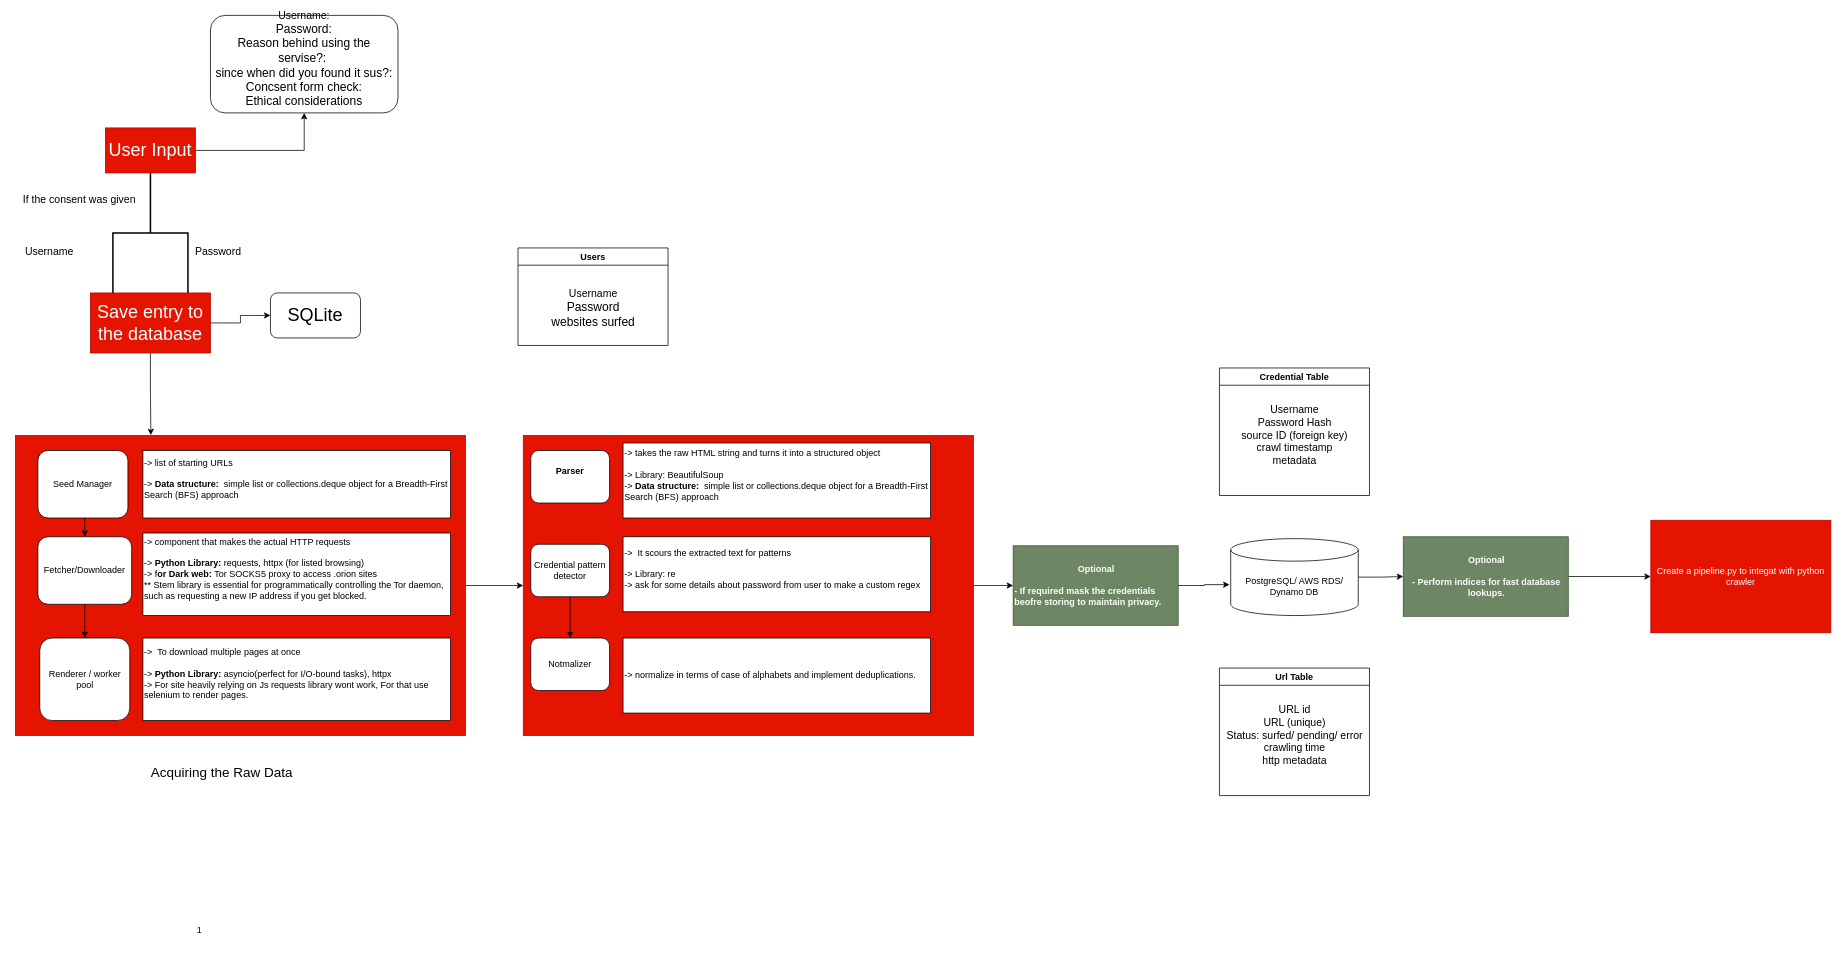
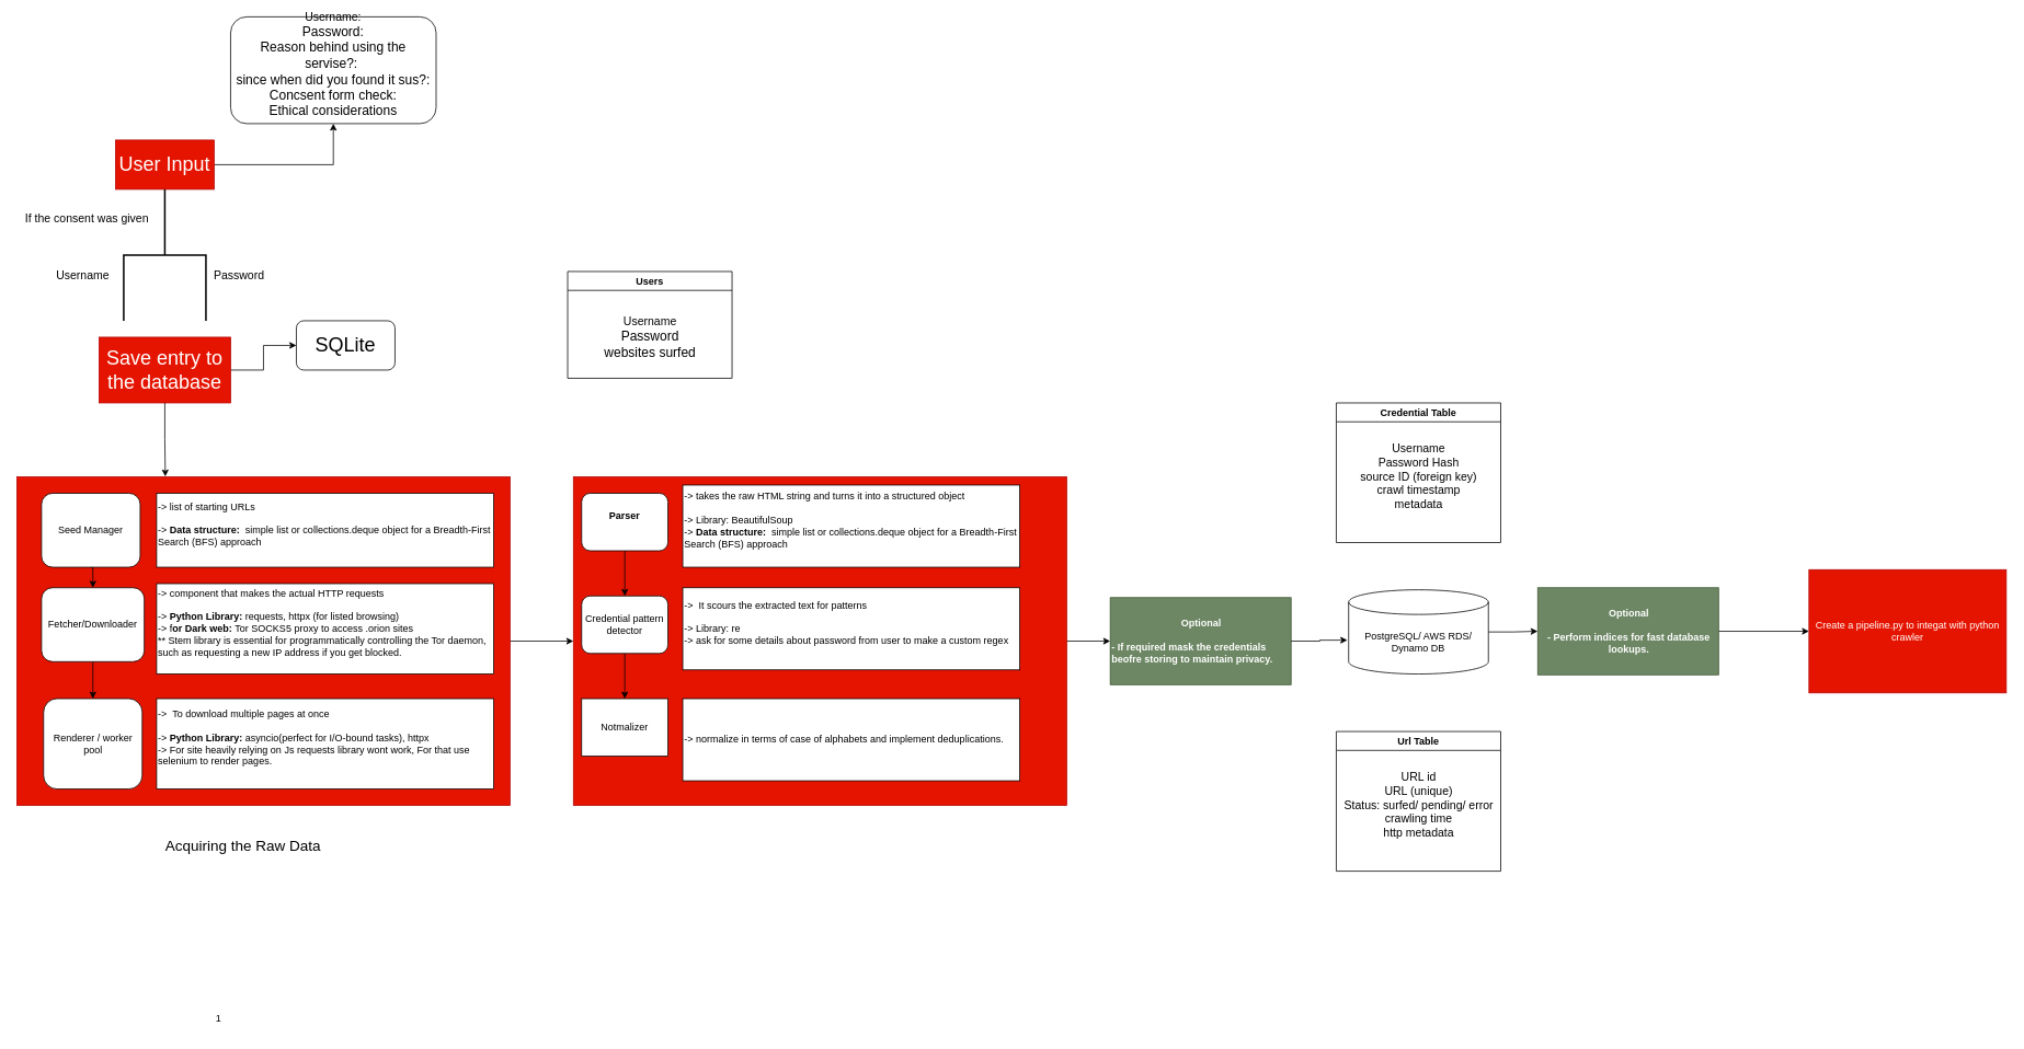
  <mxCell id="0" />
  <mxCell id="1" parent="0" />
  <mxCell id="2" style="edgeStyle=orthogonalEdgeStyle;rounded=0;orthogonalLoop=1;jettySize=auto;html=1;entryX=0.5;entryY=1;entryDx=0;entryDy=0;" parent="1" source="3" target="9" edge="1"><mxGeometry relative="1" as="geometry" /></mxCell>
  <mxCell id="3" value="&lt;font style=&quot;font-size: 24px;&quot;&gt;User Input&lt;/font&gt;" style="rounded=0;whiteSpace=wrap;html=1;fillColor=#e51400;fontColor=#ffffff;strokeColor=#B20000;" parent="1" vertex="1"><mxGeometry x="140" y="170" width="120" height="60" as="geometry" /></mxCell>
  <mxCell id="4" style="edgeStyle=orthogonalEdgeStyle;rounded=0;orthogonalLoop=1;jettySize=auto;html=1;exitX=1;exitY=0.5;exitDx=0;exitDy=0;entryX=0;entryY=0.5;entryDx=0;entryDy=0;" parent="1" source="5" target="11" edge="1"><mxGeometry relative="1" as="geometry" /></mxCell>
- <mxCell id="5" value="&lt;font style=&quot;font-size: 24px;&quot;&gt;Save entry to the database&lt;/font&gt;" style="rounded=0;whiteSpace=wrap;html=1;fillColor=#e51400;fontColor=#ffffff;strokeColor=#B20000;" parent="1" vertex="1"><mxGeometry x="120" y="390" width="160" height="80" as="geometry" /></mxCell>
+ <mxCell id="5" value="&lt;font style=&quot;font-size: 24px;&quot;&gt;Save entry to the database&lt;/font&gt;" style="rounded=0;whiteSpace=wrap;html=1;fillColor=#e51400;fontColor=#ffffff;strokeColor=#B20000;" parent="1" vertex="1"><mxGeometry x="120" y="410" width="160" height="80" as="geometry" /></mxCell>
  <mxCell id="6" value="" style="strokeWidth=2;html=1;shape=mxgraph.flowchart.annotation_2;align=left;labelPosition=right;pointerEvents=1;direction=south;" parent="1" vertex="1"><mxGeometry x="150" y="230" width="100" height="160" as="geometry" /></mxCell>
- <mxCell id="7" value="&lt;font style=&quot;font-size: 14px;&quot;&gt;Username&lt;/font&gt;" style="text;html=1;align=center;verticalAlign=middle;resizable=0;points=[];autosize=1;strokeColor=none;fillColor=none;" parent="1" vertex="1"><mxGeometry x="20" y="320" width="90" height="30" as="geometry" /></mxCell>
+ <mxCell id="7" value="&lt;font style=&quot;font-size: 14px;&quot;&gt;Username&lt;/font&gt;" style="text;html=1;align=center;verticalAlign=middle;resizable=0;points=[];autosize=1;strokeColor=none;fillColor=none;" parent="1" vertex="1"><mxGeometry x="55" y="320" width="90" height="30" as="geometry" /></mxCell>
  <mxCell id="8" value="&lt;font style=&quot;font-size: 14px;&quot;&gt;Password&lt;/font&gt;" style="text;html=1;align=center;verticalAlign=middle;resizable=0;points=[];autosize=1;strokeColor=none;fillColor=none;" parent="1" vertex="1"><mxGeometry x="250" y="320" width="80" height="30" as="geometry" /></mxCell>
  <mxCell id="9" value="&lt;font style=&quot;font-size: 14px;&quot;&gt;Username:&lt;/font&gt;&lt;div&gt;&lt;font size=&quot;3&quot;&gt;Password:&lt;/font&gt;&lt;/div&gt;&lt;div&gt;&lt;font size=&quot;3&quot;&gt;Reason behind using the servise?:&lt;span style=&quot;background-color: transparent; color: light-dark(rgb(0, 0, 0), rgb(255, 255, 255));&quot;&gt;&amp;nbsp;&lt;/span&gt;&lt;/font&gt;&lt;/div&gt;&lt;div&gt;&lt;font size=&quot;3&quot;&gt;since when did you found it sus?:&lt;br&gt;Concsent form check:&lt;/font&gt;&lt;/div&gt;&lt;div&gt;&lt;font size=&quot;3&quot;&gt;Ethical considerations&lt;/font&gt;&lt;/div&gt;&lt;div&gt;&lt;br&gt;&lt;/div&gt;" style="rounded=1;whiteSpace=wrap;html=1;" parent="1" vertex="1"><mxGeometry x="280" y="20" width="250" height="130" as="geometry" /></mxCell>
  <mxCell id="10" value="&lt;font style=&quot;font-size: 14px;&quot;&gt;If the consent was given&lt;/font&gt;" style="text;html=1;align=center;verticalAlign=middle;resizable=0;points=[];autosize=1;strokeColor=none;fillColor=none;" parent="1" vertex="1"><mxGeometry x="20" y="250" width="170" height="30" as="geometry" /></mxCell>
  <mxCell id="11" value="&lt;font style=&quot;font-size: 24px;&quot;&gt;SQLite&lt;/font&gt;" style="rounded=1;whiteSpace=wrap;html=1;" parent="1" vertex="1"><mxGeometry x="360" y="390" width="120" height="60" as="geometry" /></mxCell>
  <mxCell id="12" value="Users" style="swimlane;startSize=23;" parent="1" vertex="1"><mxGeometry x="690" y="330" width="200" height="130" as="geometry" /></mxCell>
  <mxCell id="13" value="&lt;font style=&quot;font-size: 14px;&quot;&gt;Username&lt;/font&gt;&lt;div&gt;&lt;font size=&quot;3&quot;&gt;Password&lt;/font&gt;&lt;/div&gt;&lt;div&gt;&lt;font size=&quot;3&quot;&gt;websites surfed&lt;/font&gt;&lt;/div&gt;" style="text;html=1;align=center;verticalAlign=middle;resizable=0;points=[];autosize=1;strokeColor=none;fillColor=none;" parent="12" vertex="1"><mxGeometry x="35" y="45" width="130" height="70" as="geometry" /></mxCell>
  <mxCell id="14" value="" style="edgeStyle=orthogonalEdgeStyle;rounded=0;orthogonalLoop=1;jettySize=auto;html=1;" parent="1" source="15" target="28" edge="1"><mxGeometry relative="1" as="geometry" /></mxCell>
  <mxCell id="15" value="" style="rounded=0;whiteSpace=wrap;html=1;fillColor=#e51400;fontColor=#ffffff;strokeColor=#B20000;" parent="1" vertex="1"><mxGeometry x="20" y="580" width="600" height="400" as="geometry" /></mxCell>
  <mxCell id="16" value="1" style="text;html=1;align=center;verticalAlign=middle;resizable=0;points=[];autosize=1;strokeColor=none;fillColor=none;" parent="1" vertex="1"><mxGeometry x="250" y="1225" width="30" height="30" as="geometry" /></mxCell>
  <mxCell id="17" style="edgeStyle=orthogonalEdgeStyle;rounded=0;orthogonalLoop=1;jettySize=auto;html=1;exitX=0.5;exitY=1;exitDx=0;exitDy=0;entryX=0.5;entryY=0;entryDx=0;entryDy=0;" parent="1" source="18" target="20" edge="1"><mxGeometry relative="1" as="geometry" /></mxCell>
  <mxCell id="18" value="Seed Manager" style="rounded=1;whiteSpace=wrap;html=1;" parent="1" vertex="1"><mxGeometry x="50" y="600" width="120" height="90" as="geometry" /></mxCell>
  <mxCell id="19" style="edgeStyle=orthogonalEdgeStyle;rounded=0;orthogonalLoop=1;jettySize=auto;html=1;exitX=0.5;exitY=1;exitDx=0;exitDy=0;entryX=0.5;entryY=0;entryDx=0;entryDy=0;" parent="1" source="20" target="21" edge="1"><mxGeometry relative="1" as="geometry" /></mxCell>
  <mxCell id="20" value="Fetcher/Downloader" style="rounded=1;whiteSpace=wrap;html=1;" parent="1" vertex="1"><mxGeometry x="50" y="715" width="125" height="90" as="geometry" /></mxCell>
  <mxCell id="21" value="&lt;span style=&quot;text-align: start; text-wrap-mode: nowrap; background-color: transparent; font-size: 0px;&quot;&gt;&lt;font face=&quot;monospace&quot;&gt;Wv&lt;/font&gt;&lt;/span&gt;&lt;span style=&quot;color: light-dark(rgb(0, 0, 0), rgb(255, 255, 255)); background-color: transparent;&quot;&gt;Renderer / worker pool&lt;/span&gt;" style="rounded=1;whiteSpace=wrap;html=1;" parent="1" vertex="1"><mxGeometry x="52.5" y="850" width="120" height="110" as="geometry" /></mxCell>
  <mxCell id="22" value="&lt;span style=&quot;font-size: 12px;&quot;&gt;-&amp;gt; list of starting URLs&lt;/span&gt;&lt;div&gt;&lt;br&gt;&lt;div&gt;-&amp;gt; &lt;b&gt;Data structure:&lt;/b&gt;&amp;nbsp;&amp;nbsp;simple list or collections.deque object for a Breadth-First Search (BFS) approach&lt;/div&gt;&lt;/div&gt;&lt;div&gt;&lt;br&gt;&lt;/div&gt;" style="rounded=0;whiteSpace=wrap;html=1;align=left;" parent="1" vertex="1"><mxGeometry x="190" y="600" width="410" height="90" as="geometry" /></mxCell>
  <mxCell id="23" value="&lt;span style=&quot;font-size: 12px;&quot;&gt;-&amp;gt;&amp;nbsp;component that makes the actual HTTP requests&lt;/span&gt;&lt;div&gt;&lt;br&gt;&lt;div&gt;-&amp;gt; &lt;b&gt;Python Library:&amp;nbsp;&lt;/b&gt;&lt;span style=&quot;background-color: transparent; color: light-dark(rgb(0, 0, 0), rgb(255, 255, 255));&quot;&gt;requests, httpx (for listed browsing)&lt;/span&gt;&lt;/div&gt;&lt;/div&gt;&lt;div&gt;&lt;span style=&quot;background-color: transparent; color: light-dark(rgb(0, 0, 0), rgb(255, 255, 255));&quot;&gt;-&amp;gt; f&lt;b&gt;or Dark web&lt;/b&gt;&lt;/span&gt;&lt;b style=&quot;background-color: transparent; color: light-dark(rgb(0, 0, 0), rgb(255, 255, 255));&quot;&gt;:&amp;nbsp;&lt;/b&gt;&lt;span style=&quot;background-color: transparent; font-size: 12px;&quot;&gt;Tor SOCKS5 proxy to access .orion sites&lt;/span&gt;&lt;/div&gt;&lt;div&gt;&lt;span style=&quot;background-color: transparent; font-size: 12px;&quot;&gt;**&amp;nbsp;&lt;/span&gt;&lt;span style=&quot;background-color: transparent; font-size: 12px;&quot;&gt;Stem library is essential for programmatically controlling the Tor daemon, such as requesting a new IP address if you get blocked.&lt;/span&gt;&lt;/div&gt;&lt;div&gt;&lt;br&gt;&lt;/div&gt;" style="rounded=0;whiteSpace=wrap;html=1;align=left;" parent="1" vertex="1"><mxGeometry x="190" y="710" width="410" height="110" as="geometry" /></mxCell>
  <mxCell id="24" style="edgeStyle=orthogonalEdgeStyle;rounded=0;orthogonalLoop=1;jettySize=auto;html=1;exitX=0.5;exitY=1;exitDx=0;exitDy=0;entryX=0.301;entryY=-0.001;entryDx=0;entryDy=0;entryPerimeter=0;" parent="1" source="5" target="15" edge="1"><mxGeometry relative="1" as="geometry" /></mxCell>
  <mxCell id="25" value="&lt;span style=&quot;font-size: 12px;&quot;&gt;-&amp;gt;&amp;nbsp;&amp;nbsp;To download multiple pages at once&lt;/span&gt;&lt;div&gt;&lt;br&gt;&lt;div&gt;&lt;div&gt;-&amp;gt; &lt;b&gt;Python Library:&amp;nbsp;&lt;/b&gt;&lt;span style=&quot;background-color: transparent; font-size: 12px;&quot;&gt;asyncio(&lt;/span&gt;&lt;span style=&quot;background-color: transparent; color: light-dark(rgb(0, 0, 0), rgb(255, 255, 255));&quot;&gt;perfect for I/O-bound tasks&lt;/span&gt;&lt;span style=&quot;background-color: transparent; color: light-dark(rgb(0, 0, 0), rgb(255, 255, 255));&quot;&gt;),&amp;nbsp;&lt;/span&gt;&lt;span style=&quot;background-color: transparent; color: light-dark(rgb(0, 0, 0), rgb(255, 255, 255));&quot;&gt;httpx&lt;/span&gt;&lt;/div&gt;&lt;/div&gt;&lt;div&gt;&lt;span style=&quot;background-color: transparent; color: light-dark(rgb(0, 0, 0), rgb(255, 255, 255));&quot;&gt;-&amp;gt; For site heavily relying on Js requests library wont work, For that use selenium to render pages.&lt;/span&gt;&lt;/div&gt;&lt;div&gt;&lt;br&gt;&lt;/div&gt;&lt;/div&gt;" style="rounded=0;whiteSpace=wrap;html=1;align=left;" parent="1" vertex="1"><mxGeometry x="190" y="850" width="410" height="110" as="geometry" /></mxCell>
  <mxCell id="26" value="&lt;font style=&quot;font-size: 18px;&quot;&gt;Acquiring the Raw Data&lt;/font&gt;" style="text;html=1;align=center;verticalAlign=middle;resizable=0;points=[];autosize=1;strokeColor=none;fillColor=none;" parent="1" vertex="1"><mxGeometry x="190" y="1010" width="210" height="40" as="geometry" /></mxCell>
  <mxCell id="27" style="edgeStyle=orthogonalEdgeStyle;rounded=0;orthogonalLoop=1;jettySize=auto;html=1;exitX=1;exitY=0.5;exitDx=0;exitDy=0;entryX=0;entryY=0.5;entryDx=0;entryDy=0;" parent="1" source="28" target="37" edge="1"><mxGeometry relative="1" as="geometry" /></mxCell>
  <mxCell id="28" value="" style="rounded=0;whiteSpace=wrap;html=1;fillColor=#e51400;fontColor=#ffffff;strokeColor=#B20000;" parent="1" vertex="1"><mxGeometry x="697" y="580" width="600" height="400" as="geometry" /></mxCell>
+ <mxCell id="29" value="" style="edgeStyle=orthogonalEdgeStyle;rounded=0;orthogonalLoop=1;jettySize=auto;html=1;" edge="1" parent="1" source="30" target="33"><mxGeometry relative="1" as="geometry" /></mxCell>
  <mxCell id="30" value="&#10;&lt;b&gt;Parser&lt;/b&gt; &#10;&#10;" style="rounded=1;whiteSpace=wrap;html=1;" parent="1" vertex="1"><mxGeometry x="707" y="600" width="105" height="70" as="geometry" /></mxCell>
  <mxCell id="31" value="&lt;div&gt;-&amp;gt;&amp;nbsp;takes the raw HTML string and turns it into a structured object&lt;/div&gt;&lt;div&gt;&lt;br&gt;&lt;/div&gt;&lt;div&gt;-&amp;gt; Library:&amp;nbsp;BeautifulSoup&amp;nbsp;&lt;/div&gt;&lt;div&gt;&lt;div&gt;-&amp;gt; &lt;b&gt;Data structure:&lt;/b&gt;&amp;nbsp;&amp;nbsp;simple list or collections.deque object for a Breadth-First Search (BFS) approach&lt;/div&gt;&lt;/div&gt;&lt;div&gt;&lt;br&gt;&lt;/div&gt;" style="rounded=0;whiteSpace=wrap;html=1;align=left;" parent="1" vertex="1"><mxGeometry x="830" y="590" width="410" height="100" as="geometry" /></mxCell>
  <mxCell id="32" value="" style="edgeStyle=orthogonalEdgeStyle;rounded=0;orthogonalLoop=1;jettySize=auto;html=1;" edge="1" parent="1" source="33" target="35"><mxGeometry relative="1" as="geometry" /></mxCell>
  <mxCell id="33" value="Credential pattern detector" style="rounded=1;whiteSpace=wrap;html=1;" parent="1" vertex="1"><mxGeometry x="707" y="725" width="105" height="70" as="geometry" /></mxCell>
  <mxCell id="34" value="&lt;div&gt;-&amp;gt;&amp;nbsp; It scours the extracted text for patterns&lt;/div&gt;&lt;div&gt;&lt;br&gt;&lt;/div&gt;&lt;div&gt;-&amp;gt; Library: re&lt;/div&gt;&lt;div&gt;&lt;div&gt;-&amp;gt; ask for some details about password from user to make a custom regex&lt;/div&gt;&lt;/div&gt;&lt;div&gt;&lt;br&gt;&lt;/div&gt;" style="rounded=0;whiteSpace=wrap;html=1;align=left;" parent="1" vertex="1"><mxGeometry x="830" y="715" width="410" height="100" as="geometry" /></mxCell>
- <mxCell id="35" value="Notmalizer" style="rounded=1;whiteSpace=wrap;html=1;" parent="1" vertex="1"><mxGeometry x="707" y="850" width="105" height="70" as="geometry" /></mxCell>
+ <mxCell id="35" value="Notmalizer" style="whiteSpace=wrap;html=1;rounded=0;" parent="1" vertex="1"><mxGeometry x="707" y="850" width="105" height="70" as="geometry" /></mxCell>
  <mxCell id="36" value="&lt;div&gt;-&amp;gt; normalize in terms of case of alphabets and implement deduplications.&lt;/div&gt;" style="rounded=0;whiteSpace=wrap;html=1;align=left;" parent="1" vertex="1"><mxGeometry x="830" y="850" width="410" height="100" as="geometry" /></mxCell>
  <mxCell id="37" value="&lt;div style=&quot;text-align: center;&quot;&gt;&lt;b style=&quot;background-color: transparent; color: light-dark(rgb(255, 255, 255), rgb(18, 18, 18));&quot;&gt;Optional&lt;/b&gt;&lt;/div&gt;&lt;div&gt;&lt;b&gt;&lt;br&gt;&lt;/b&gt;&lt;/div&gt;&lt;div style=&quot;&quot;&gt;&lt;b&gt;- If required mask the credentials beofre storing to maintain privacy.&lt;/b&gt;&lt;/div&gt;" style="rounded=0;whiteSpace=wrap;html=1;fillColor=#6d8764;fontColor=#ffffff;strokeColor=#3A5431;align=left;" parent="1" vertex="1"><mxGeometry x="1350" y="727" width="220" height="106" as="geometry" /></mxCell>
  <mxCell id="38" value="" style="edgeStyle=orthogonalEdgeStyle;rounded=0;orthogonalLoop=1;jettySize=auto;html=1;" parent="1" source="39" target="46" edge="1"><mxGeometry relative="1" as="geometry" /></mxCell>
  <mxCell id="39" value="PostgreSQL/ AWS RDS/ Dynamo DB" style="shape=cylinder3;whiteSpace=wrap;html=1;boundedLbl=1;backgroundOutline=1;size=15;" parent="1" vertex="1"><mxGeometry x="1640" y="717.5" width="170" height="102.5" as="geometry" /></mxCell>
  <mxCell id="40" style="edgeStyle=orthogonalEdgeStyle;rounded=0;orthogonalLoop=1;jettySize=auto;html=1;exitX=1;exitY=0.5;exitDx=0;exitDy=0;entryX=-0.009;entryY=0.598;entryDx=0;entryDy=0;entryPerimeter=0;" parent="1" source="37" target="39" edge="1"><mxGeometry relative="1" as="geometry" /></mxCell>
  <mxCell id="41" value="Url Table" style="swimlane;startSize=23;" parent="1" vertex="1"><mxGeometry x="1625" y="890" width="200" height="170" as="geometry" /></mxCell>
  <mxCell id="42" value="&lt;span style=&quot;font-size: 14px;&quot;&gt;URL id&lt;/span&gt;&lt;div&gt;&lt;span style=&quot;font-size: 14px;&quot;&gt;URL (unique)&lt;/span&gt;&lt;/div&gt;&lt;div&gt;&lt;span style=&quot;font-size: 14px;&quot;&gt;Status: surfed/ pending/ error&lt;/span&gt;&lt;/div&gt;&lt;div&gt;&lt;span style=&quot;font-size: 14px;&quot;&gt;crawling time&lt;/span&gt;&lt;/div&gt;&lt;div&gt;&lt;span style=&quot;font-size: 14px;&quot;&gt;http metadata&lt;/span&gt;&lt;/div&gt;&lt;div&gt;&lt;span style=&quot;font-size: 14px;&quot;&gt;&lt;br&gt;&lt;/span&gt;&lt;div&gt;&lt;br&gt;&lt;/div&gt;&lt;/div&gt;" style="text;html=1;align=center;verticalAlign=middle;resizable=0;points=[];autosize=1;strokeColor=none;fillColor=none;" parent="41" vertex="1"><mxGeometry y="40" width="200" height="130" as="geometry" /></mxCell>
  <mxCell id="43" value="Credential Table" style="swimlane;startSize=23;" parent="1" vertex="1"><mxGeometry x="1625" y="490" width="200" height="170" as="geometry" /></mxCell>
  <mxCell id="44" value="&lt;span style=&quot;font-size: 14px;&quot;&gt;Username&lt;/span&gt;&lt;div&gt;&lt;span style=&quot;font-size: 14px;&quot;&gt;Password Hash&lt;/span&gt;&lt;/div&gt;&lt;div&gt;&lt;span style=&quot;font-size: 14px;&quot;&gt;source ID (foreign key)&lt;/span&gt;&lt;/div&gt;&lt;div&gt;&lt;span style=&quot;font-size: 14px;&quot;&gt;crawl timestamp&lt;/span&gt;&lt;/div&gt;&lt;div&gt;&lt;span style=&quot;font-size: 14px;&quot;&gt;metadata&lt;/span&gt;&lt;/div&gt;&lt;div&gt;&lt;span style=&quot;font-size: 14px;&quot;&gt;&lt;br&gt;&lt;/span&gt;&lt;div&gt;&lt;div&gt;&lt;br&gt;&lt;/div&gt;&lt;/div&gt;&lt;/div&gt;" style="text;html=1;align=center;verticalAlign=middle;resizable=0;points=[];autosize=1;strokeColor=none;fillColor=none;" parent="43" vertex="1"><mxGeometry x="15" y="40" width="170" height="130" as="geometry" /></mxCell>
  <mxCell id="45" value="" style="edgeStyle=orthogonalEdgeStyle;rounded=0;orthogonalLoop=1;jettySize=auto;html=1;" parent="1" source="46" target="47" edge="1"><mxGeometry relative="1" as="geometry" /></mxCell>
  <mxCell id="46" value="&lt;div style=&quot;text-align: center;&quot;&gt;&lt;b&gt;Optional&lt;/b&gt;&lt;/div&gt;&lt;div style=&quot;text-align: center;&quot;&gt;&lt;b&gt;&lt;br&gt;&lt;/b&gt;&lt;/div&gt;&lt;div style=&quot;text-align: center;&quot;&gt;&lt;b&gt;- Perform indices for fast database lookups.&lt;/b&gt;&lt;/div&gt;" style="rounded=0;whiteSpace=wrap;html=1;fillColor=#6d8764;fontColor=#ffffff;strokeColor=#3A5431;align=left;" parent="1" vertex="1"><mxGeometry x="1870" y="715" width="220" height="106" as="geometry" /></mxCell>
  <mxCell id="47" value="Create a pipeline.py to integat with python crawler" style="rounded=0;whiteSpace=wrap;html=1;fillColor=#e51400;fontColor=#ffffff;strokeColor=#B20000;" parent="1" vertex="1"><mxGeometry x="2200" y="693" width="240" height="150" as="geometry" /></mxCell>
